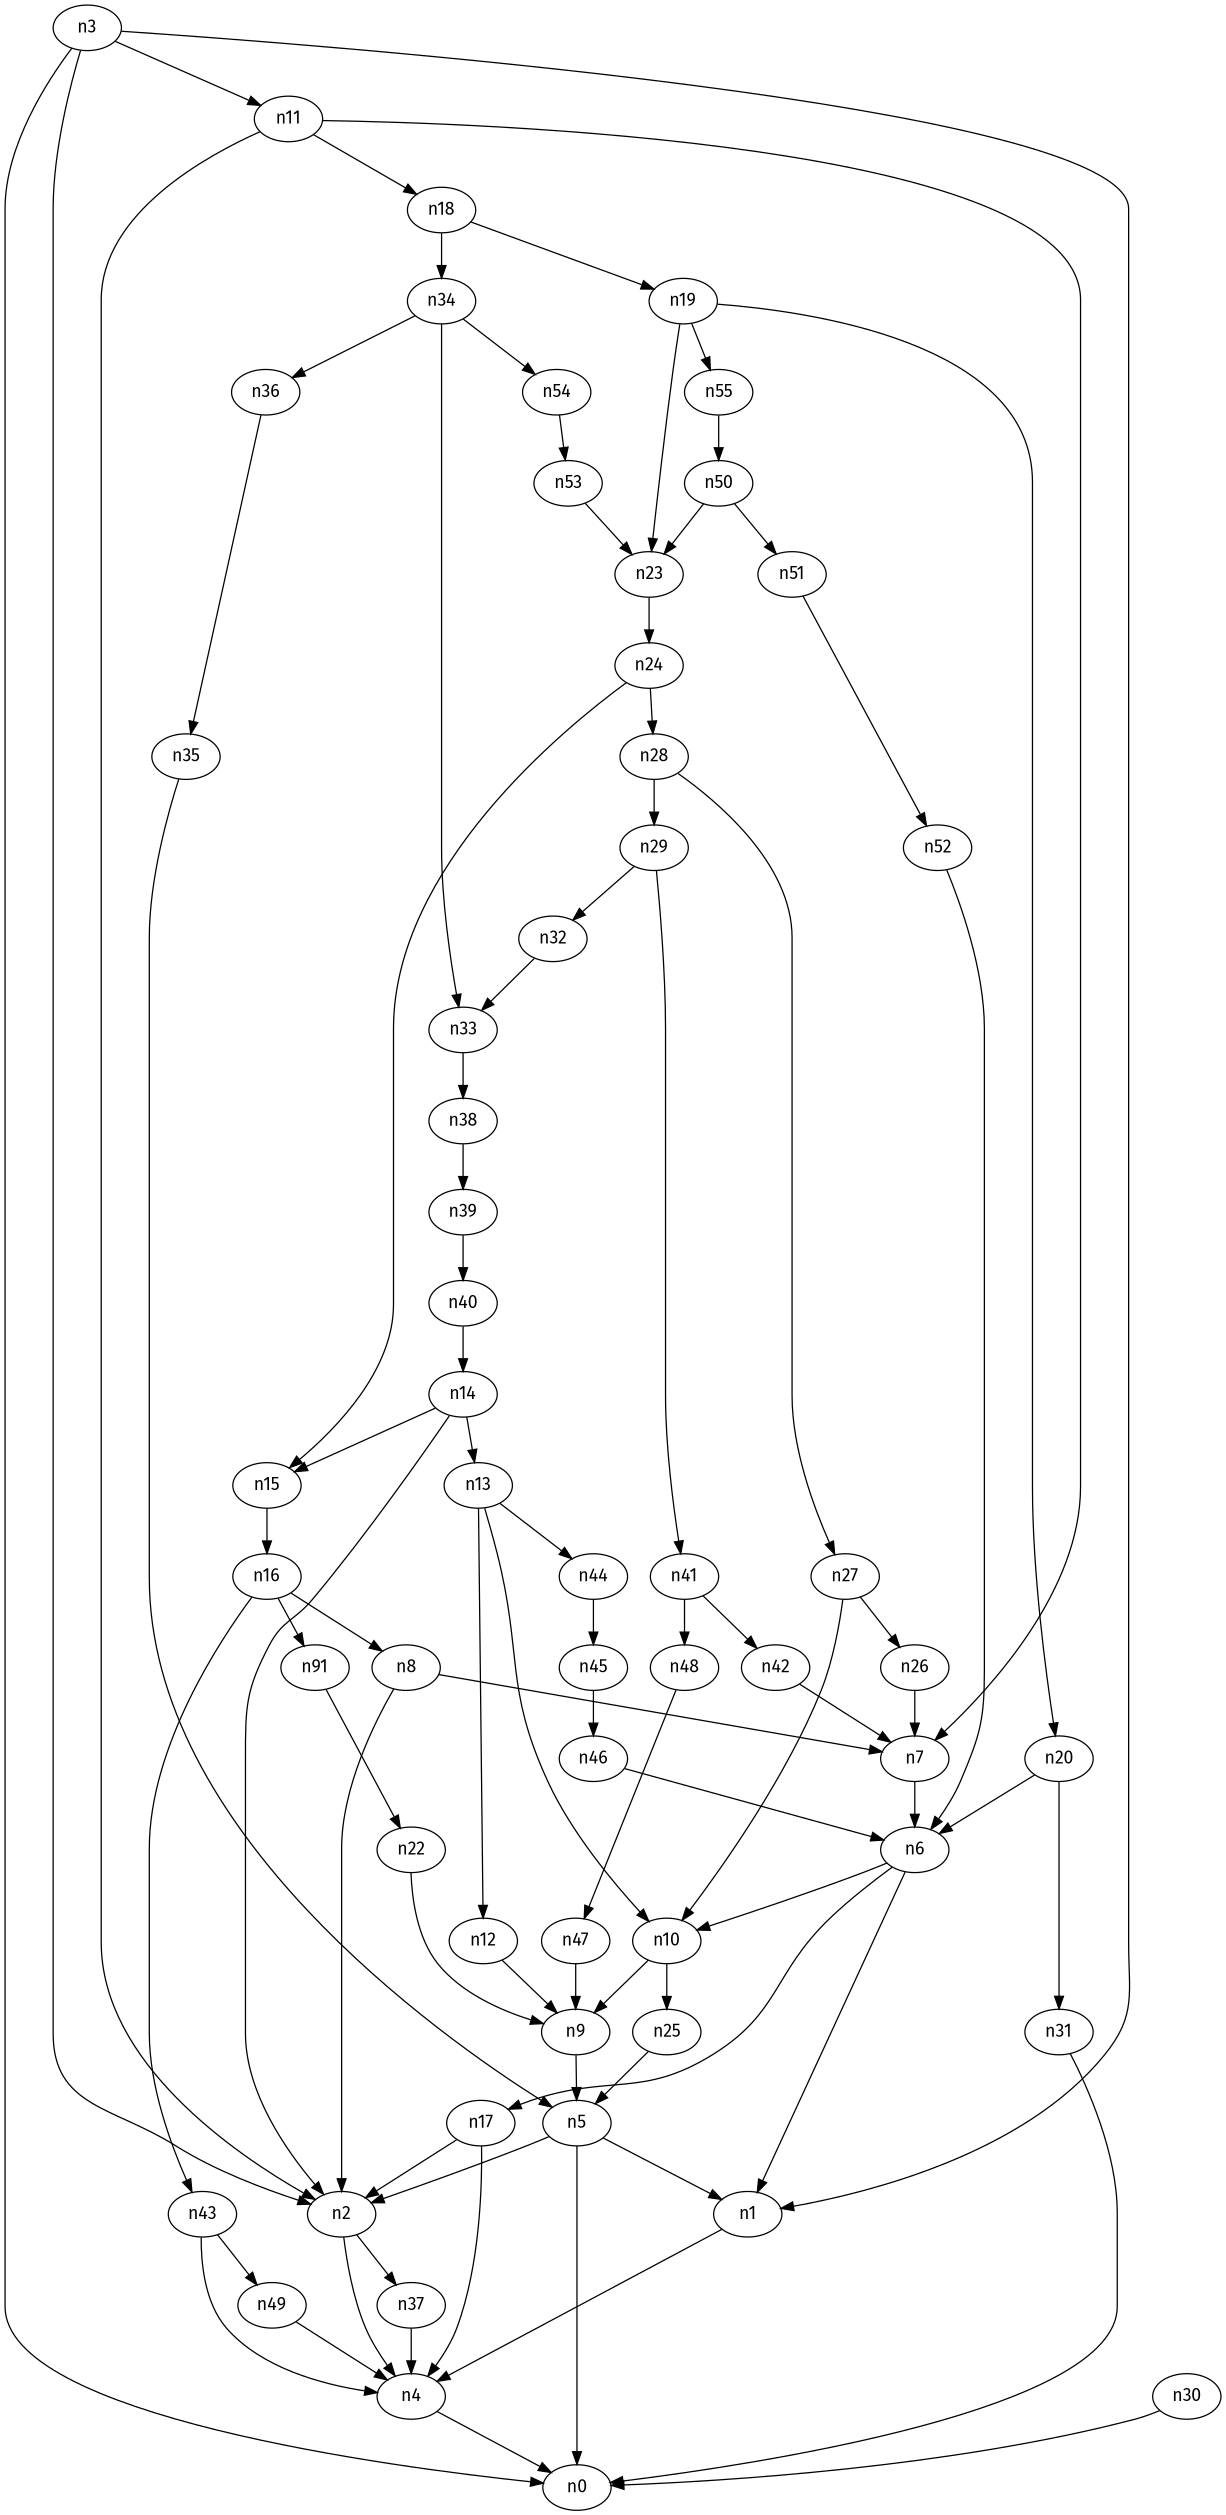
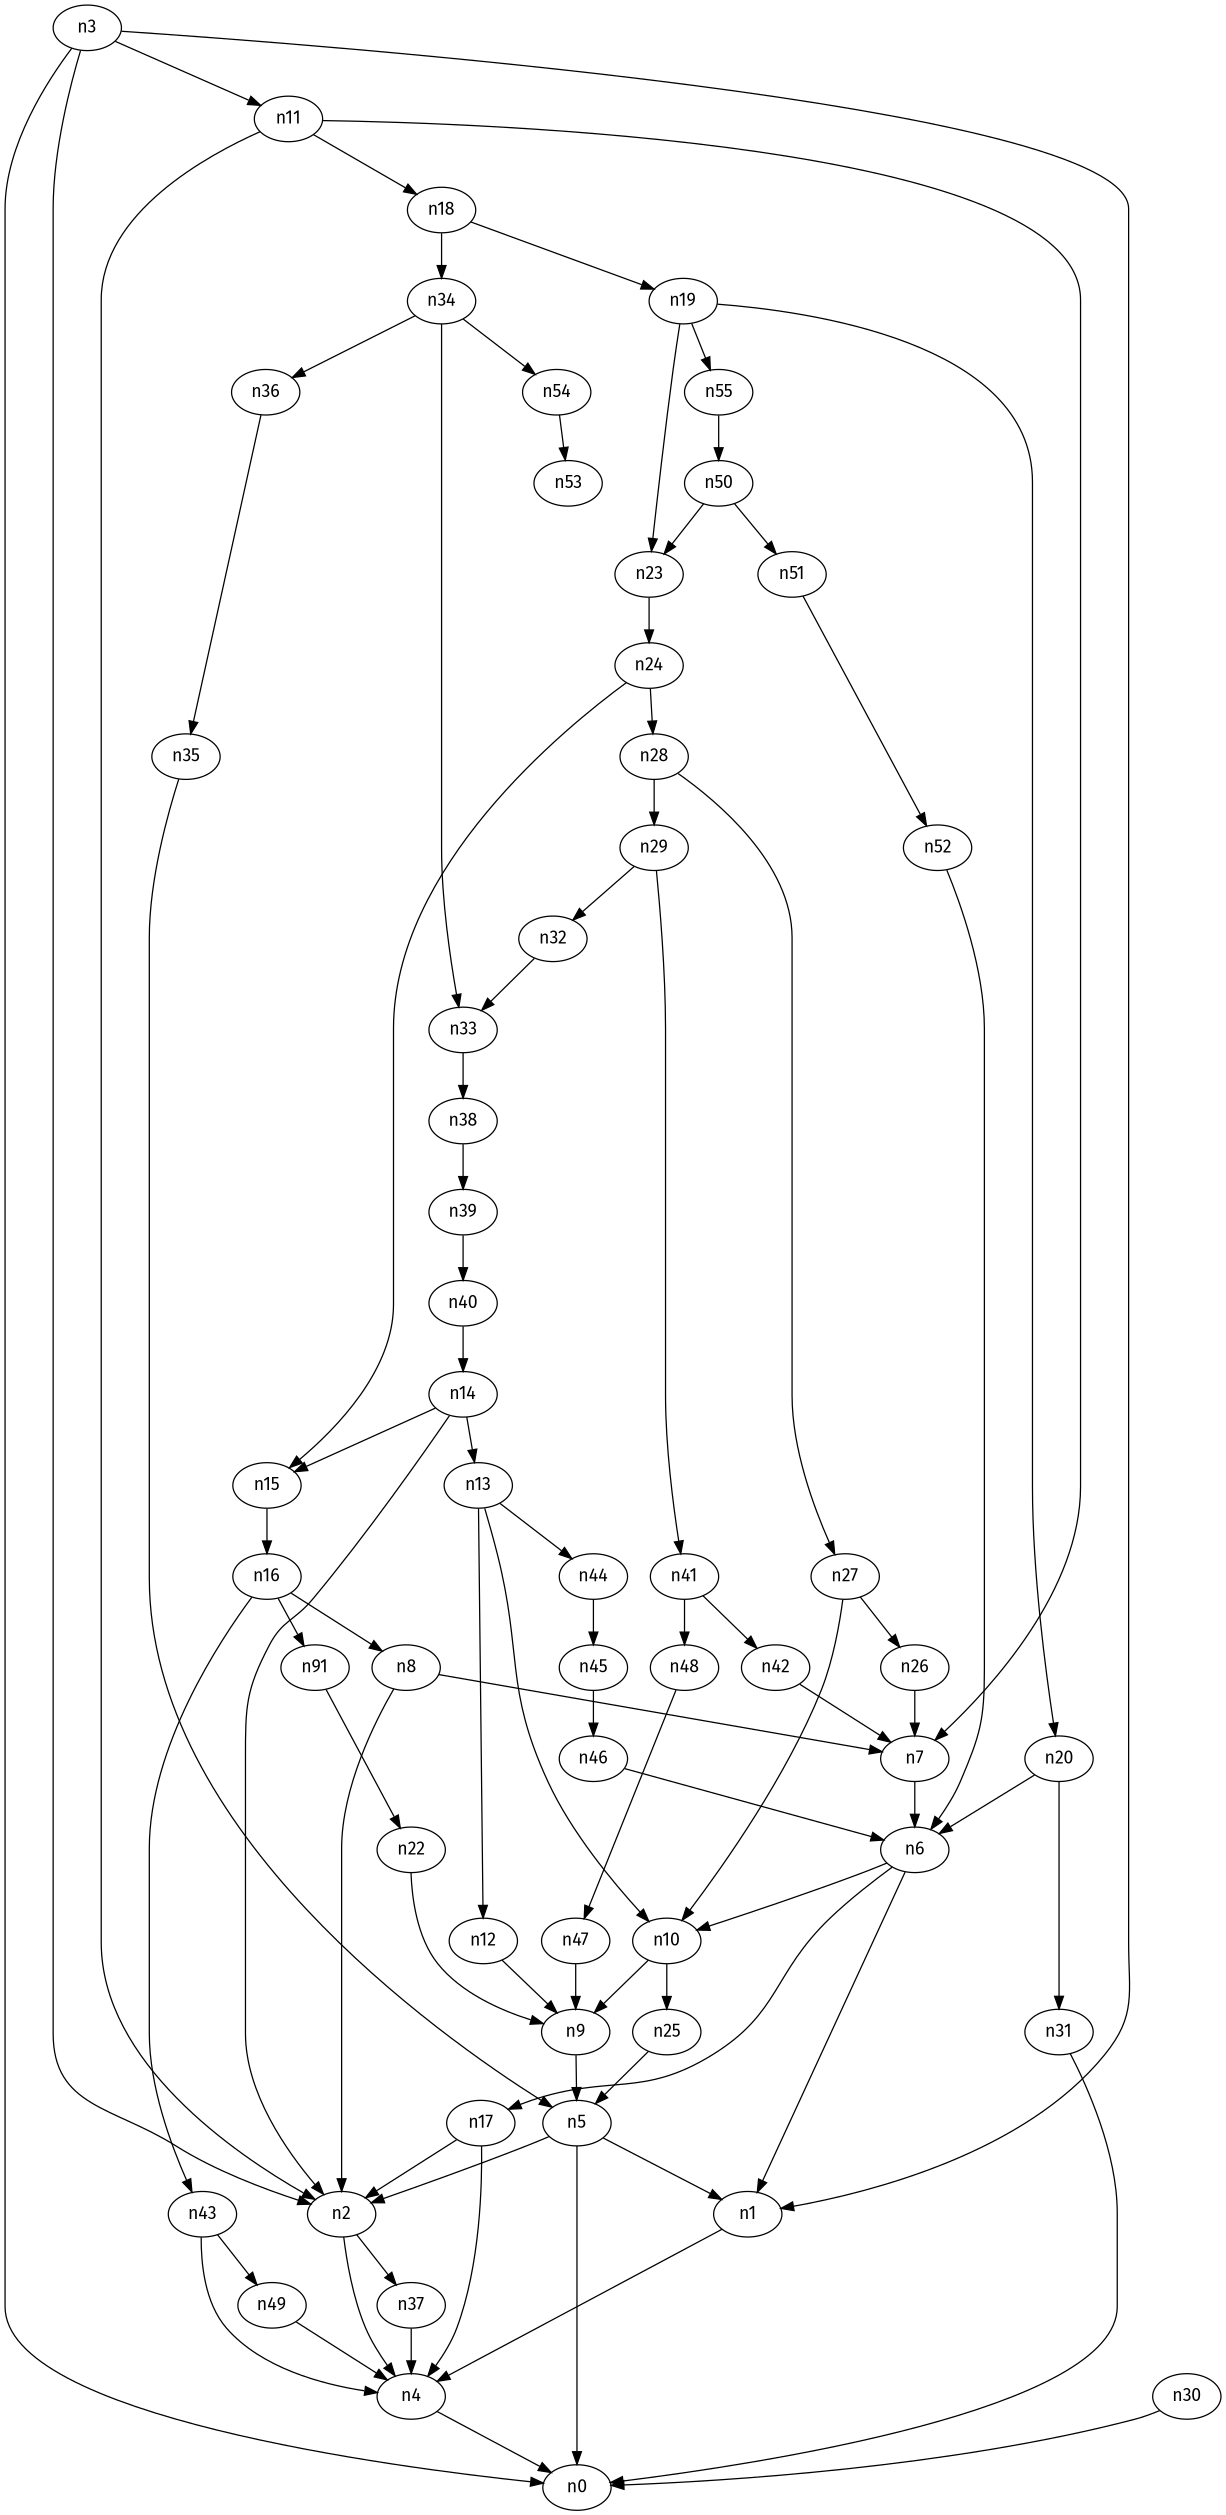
  digraph {
    fontname="Fira Sans"
    node [fontname="Fira Sans"]
    edge [fontname="Fira Sans"]
    n1
    n4
    n0
    n2
    n37
    n3
    n11
    n7
    n18
    n6
    n19
    n34
    n5
    n10
    n17
    n9
    n25
    n8
    n20
    n23
    n55
    n33
    n36
    n54
    n12
    n13
    n44
    n45
    n46
    n14
    n15
    n16
    n21 [label=n91]
    n43
    n22
    n49
    n31
    n24
    n50
    n38
    n35
    n53
    n28
    n51
    n27
    n29
    n26
    n32
    n41
    n30
    n42
    n48
    n47
    n39
    n40
    n52
    n1 -> n4
    n4 -> n0
    n2 -> n4
    n2 -> n37
    n37 -> n4
    n3 -> n1
    n3 -> n0
    n3 -> n2
    n3 -> n11
    n11 -> n2
    n11 -> n7
    n11 -> n18
    n7 -> n6
    n18 -> n19
    n18 -> n34
    n6 -> n1
    n6 -> n10
    n6 -> n17
    n19 -> n20
    n19 -> n23
    n19 -> n55
    n34 -> n33
    n34 -> n36
    n34 -> n54
    n5 -> n1
    n5 -> n0
    n5 -> n2
    n10 -> n9
    n10 -> n25
    n17 -> n4
    n17 -> n2
    n9 -> n5
    n25 -> n5
    n8 -> n2
    n8 -> n7
    n20 -> n6
    n20 -> n31
    n23 -> n24
    n55 -> n50
    n33 -> n38
    n36 -> n35
    n54 -> n53
    n12 -> n9
    n13 -> n10
    n13 -> n12
    n13 -> n44
    n44 -> n45
    n45 -> n46
    n46 -> n6
    n14 -> n2
    n14 -> n13
    n14 -> n15
    n15 -> n16
    n16 -> n8
    n16 -> n21
    n16 -> n43
    n21 -> n22
    n43 -> n4
    n43 -> n49
    n22 -> n9
    n49 -> n4
    n31 -> n0
    n24 -> n15
    n24 -> n28
    n50 -> n23
    n50 -> n51
    n38 -> n39
    n35 -> n5
-   n53 -> n23
    n28 -> n27
    n28 -> n29
    n51 -> n52
    n27 -> n10
    n27 -> n26
    n29 -> n32
    n29 -> n41
    n26 -> n7
    n32 -> n33
    n41 -> n42
    n41 -> n48
    n30 -> n0
    n42 -> n7
    n48 -> n47
    n47 -> n9
    n39 -> n40
    n40 -> n14
    n52 -> n6
  }
